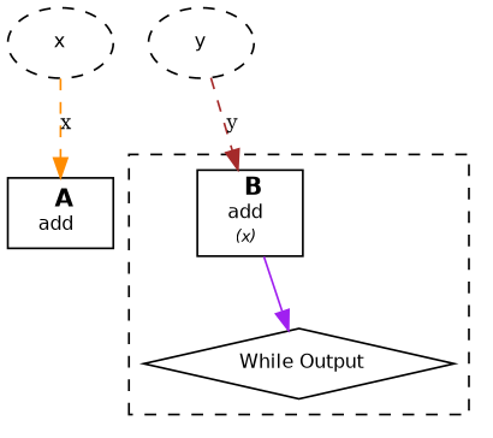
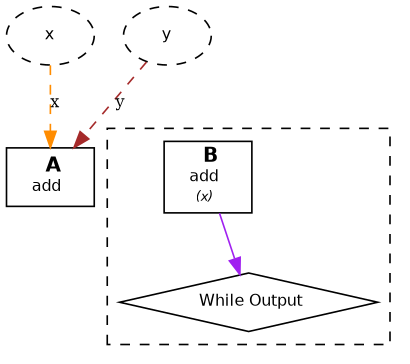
  digraph {
    rankdir=TB
    node [fontname=Helvetica fontsize=12 shape=ellipse]
    edge [fontsize=10 style=dashed]
    n1 [label=< <FONT POINT-SIZE="10">x</FONT> > style=dashed]
    n2 [label=< <FONT POINT-SIZE="10">y</FONT> > style=dashed]
    n3 [label=< <B>B</B><BR/><FONT POINT-SIZE="10">add</FONT> <BR/><FONT POINT-SIZE="8"><I>(x)</I></FONT> > shape=box]
    n4 [label=< <FONT POINT-SIZE="10"> While Output</FONT> > shape=diamond]
    n5 [label=< <B>A</B><BR/><FONT POINT-SIZE="10">add</FONT> > shape=box]
    subgraph sub_1 {
      rank=source
      n1
    }
    subgraph sub_2 {
      rank=source
      n2
    }
    subgraph cluster_3 {
      style=dashed
      n4
      subgraph sub_4 {
        style=dashed
        n3
      }
    }
    n1 -> n5 [color=darkorange label=x]
-   n2 -> n3 [color=brown label=y]
+   n2 -> n5 [color=brown label=y]
    n3 -> n4 [color=purple fontsize="" style=""]
  }
